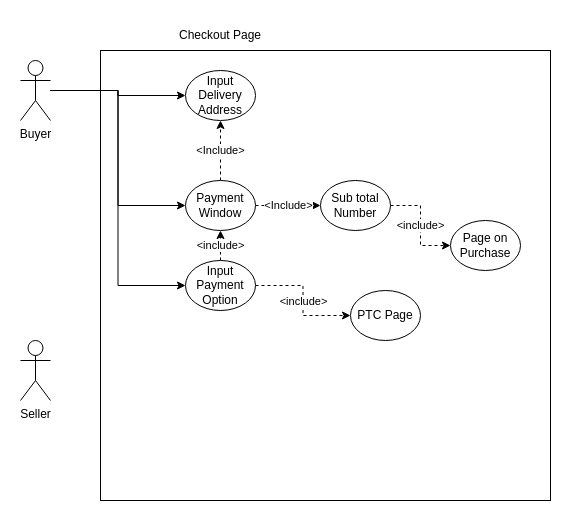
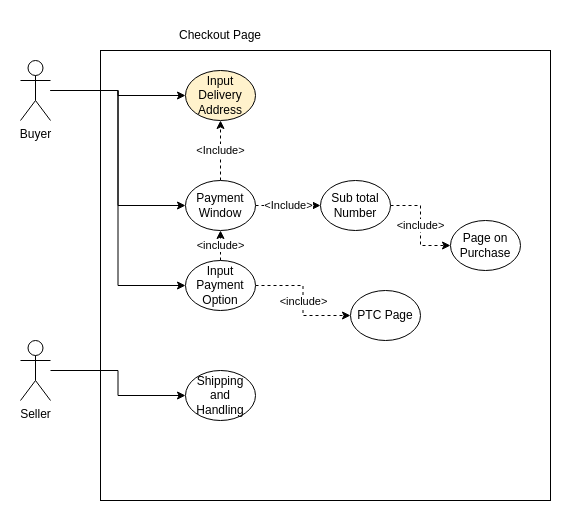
  <mxCell id="0" />
  <mxCell id="1" parent="0" />
  <mxCell id="2" value="" style="rounded=0;whiteSpace=wrap;html=1;" vertex="1" parent="1"><mxGeometry x="100" y="50" width="450" height="450" as="geometry" /></mxCell>
  <mxCell id="3" style="edgeStyle=orthogonalEdgeStyle;rounded=0;orthogonalLoop=1;jettySize=auto;html=1;entryX=0;entryY=0.5;entryDx=0;entryDy=0;" edge="1" parent="1" source="6" target="18"><mxGeometry relative="1" as="geometry" /></mxCell>
  <mxCell id="4" style="edgeStyle=orthogonalEdgeStyle;rounded=0;orthogonalLoop=1;jettySize=auto;html=1;entryX=0;entryY=0.5;entryDx=0;entryDy=0;" edge="1" parent="1" source="6" target="14"><mxGeometry relative="1" as="geometry" /></mxCell>
  <mxCell id="5" style="edgeStyle=orthogonalEdgeStyle;rounded=0;orthogonalLoop=1;jettySize=auto;html=1;entryX=0;entryY=0.5;entryDx=0;entryDy=0;" edge="1" parent="1" source="6" target="17"><mxGeometry relative="1" as="geometry" /></mxCell>
  <mxCell id="6" value="Buyer" style="shape=umlActor;verticalLabelPosition=bottom;verticalAlign=top;html=1;outlineConnect=0;" vertex="1" parent="1"><mxGeometry x="20" y="60" width="30" height="60" as="geometry" /></mxCell>
  <mxCell id="7" value="Checkout Page" style="text;html=1;align=center;verticalAlign=middle;whiteSpace=wrap;rounded=0;" vertex="1" parent="1"><mxGeometry x="165" y="20" width="110" height="30" as="geometry" /></mxCell>
  <mxCell id="8" value="PTC Page" style="ellipse;whiteSpace=wrap;html=1;" vertex="1" parent="1"><mxGeometry x="350" y="290" width="70" height="50" as="geometry" /></mxCell>
  <mxCell id="9" value="Page on Purchase" style="ellipse;whiteSpace=wrap;html=1;" vertex="1" parent="1"><mxGeometry x="450" y="220" width="70" height="50" as="geometry" /></mxCell>
  <mxCell id="10" value="&amp;lt;include&amp;gt;" style="edgeStyle=orthogonalEdgeStyle;rounded=0;orthogonalLoop=1;jettySize=auto;html=1;entryX=0;entryY=0.5;entryDx=0;entryDy=0;dashed=1;" edge="1" parent="1" source="11" target="9"><mxGeometry relative="1" as="geometry" /></mxCell>
  <mxCell id="11" value="Sub total Number" style="ellipse;whiteSpace=wrap;html=1;" vertex="1" parent="1"><mxGeometry x="320" y="180" width="70" height="50" as="geometry" /></mxCell>
  <mxCell id="12" value="&amp;lt;Include&amp;gt;" style="edgeStyle=orthogonalEdgeStyle;rounded=0;orthogonalLoop=1;jettySize=auto;html=1;entryX=0;entryY=0.5;entryDx=0;entryDy=0;dashed=1;" edge="1" parent="1" source="14" target="11"><mxGeometry relative="1" as="geometry" /></mxCell>
  <mxCell id="13" value="&amp;lt;Include&amp;gt;" style="edgeStyle=orthogonalEdgeStyle;rounded=0;orthogonalLoop=1;jettySize=auto;html=1;entryX=0.5;entryY=1;entryDx=0;entryDy=0;dashed=1;" edge="1" parent="1" source="14" target="18"><mxGeometry relative="1" as="geometry"><Array as="points"><mxPoint x="220" y="120" /></Array></mxGeometry></mxCell>
  <mxCell id="14" value="Payment Window" style="ellipse;whiteSpace=wrap;html=1;" vertex="1" parent="1"><mxGeometry x="185" y="180" width="70" height="50" as="geometry" /></mxCell>
  <mxCell id="15" value="&amp;lt;include&amp;gt;" style="edgeStyle=orthogonalEdgeStyle;rounded=0;orthogonalLoop=1;jettySize=auto;html=1;dashed=1;" edge="1" parent="1" source="17" target="14"><mxGeometry relative="1" as="geometry" /></mxCell>
  <mxCell id="16" value="&amp;lt;include&amp;gt;" style="edgeStyle=orthogonalEdgeStyle;rounded=0;orthogonalLoop=1;jettySize=auto;html=1;entryX=0;entryY=0.5;entryDx=0;entryDy=0;dashed=1;" edge="1" parent="1" source="17" target="8"><mxGeometry relative="1" as="geometry" /></mxCell>
  <mxCell id="17" value="Input Payment Option" style="ellipse;whiteSpace=wrap;html=1;" vertex="1" parent="1"><mxGeometry x="185" y="260" width="70" height="50" as="geometry" /></mxCell>
- <mxCell id="18" value="Input Delivery Address" style="ellipse;whiteSpace=wrap;html=1;" vertex="1" parent="1"><mxGeometry x="185" y="70" width="70" height="50" as="geometry" /></mxCell>
+ <mxCell id="18" value="Input Delivery Address" style="ellipse;whiteSpace=wrap;html=1;fillColor=#fff2cc;" vertex="1" parent="1"><mxGeometry x="185" y="70" width="70" height="50" as="geometry" /></mxCell>
+ <mxCell id="19" value="Shipping and Handling" style="ellipse;whiteSpace=wrap;html=1;" vertex="1" parent="1"><mxGeometry x="185" y="370" width="70" height="50" as="geometry" /></mxCell>
+ <mxCell id="20" style="edgeStyle=orthogonalEdgeStyle;rounded=0;orthogonalLoop=1;jettySize=auto;html=1;entryX=0;entryY=0.5;entryDx=0;entryDy=0;" edge="1" parent="1" source="21" target="19"><mxGeometry relative="1" as="geometry" /></mxCell>
  <mxCell id="21" value="Seller" style="shape=umlActor;verticalLabelPosition=bottom;verticalAlign=top;html=1;outlineConnect=0;" vertex="1" parent="1"><mxGeometry x="20" y="340" width="30" height="60" as="geometry" /></mxCell>
